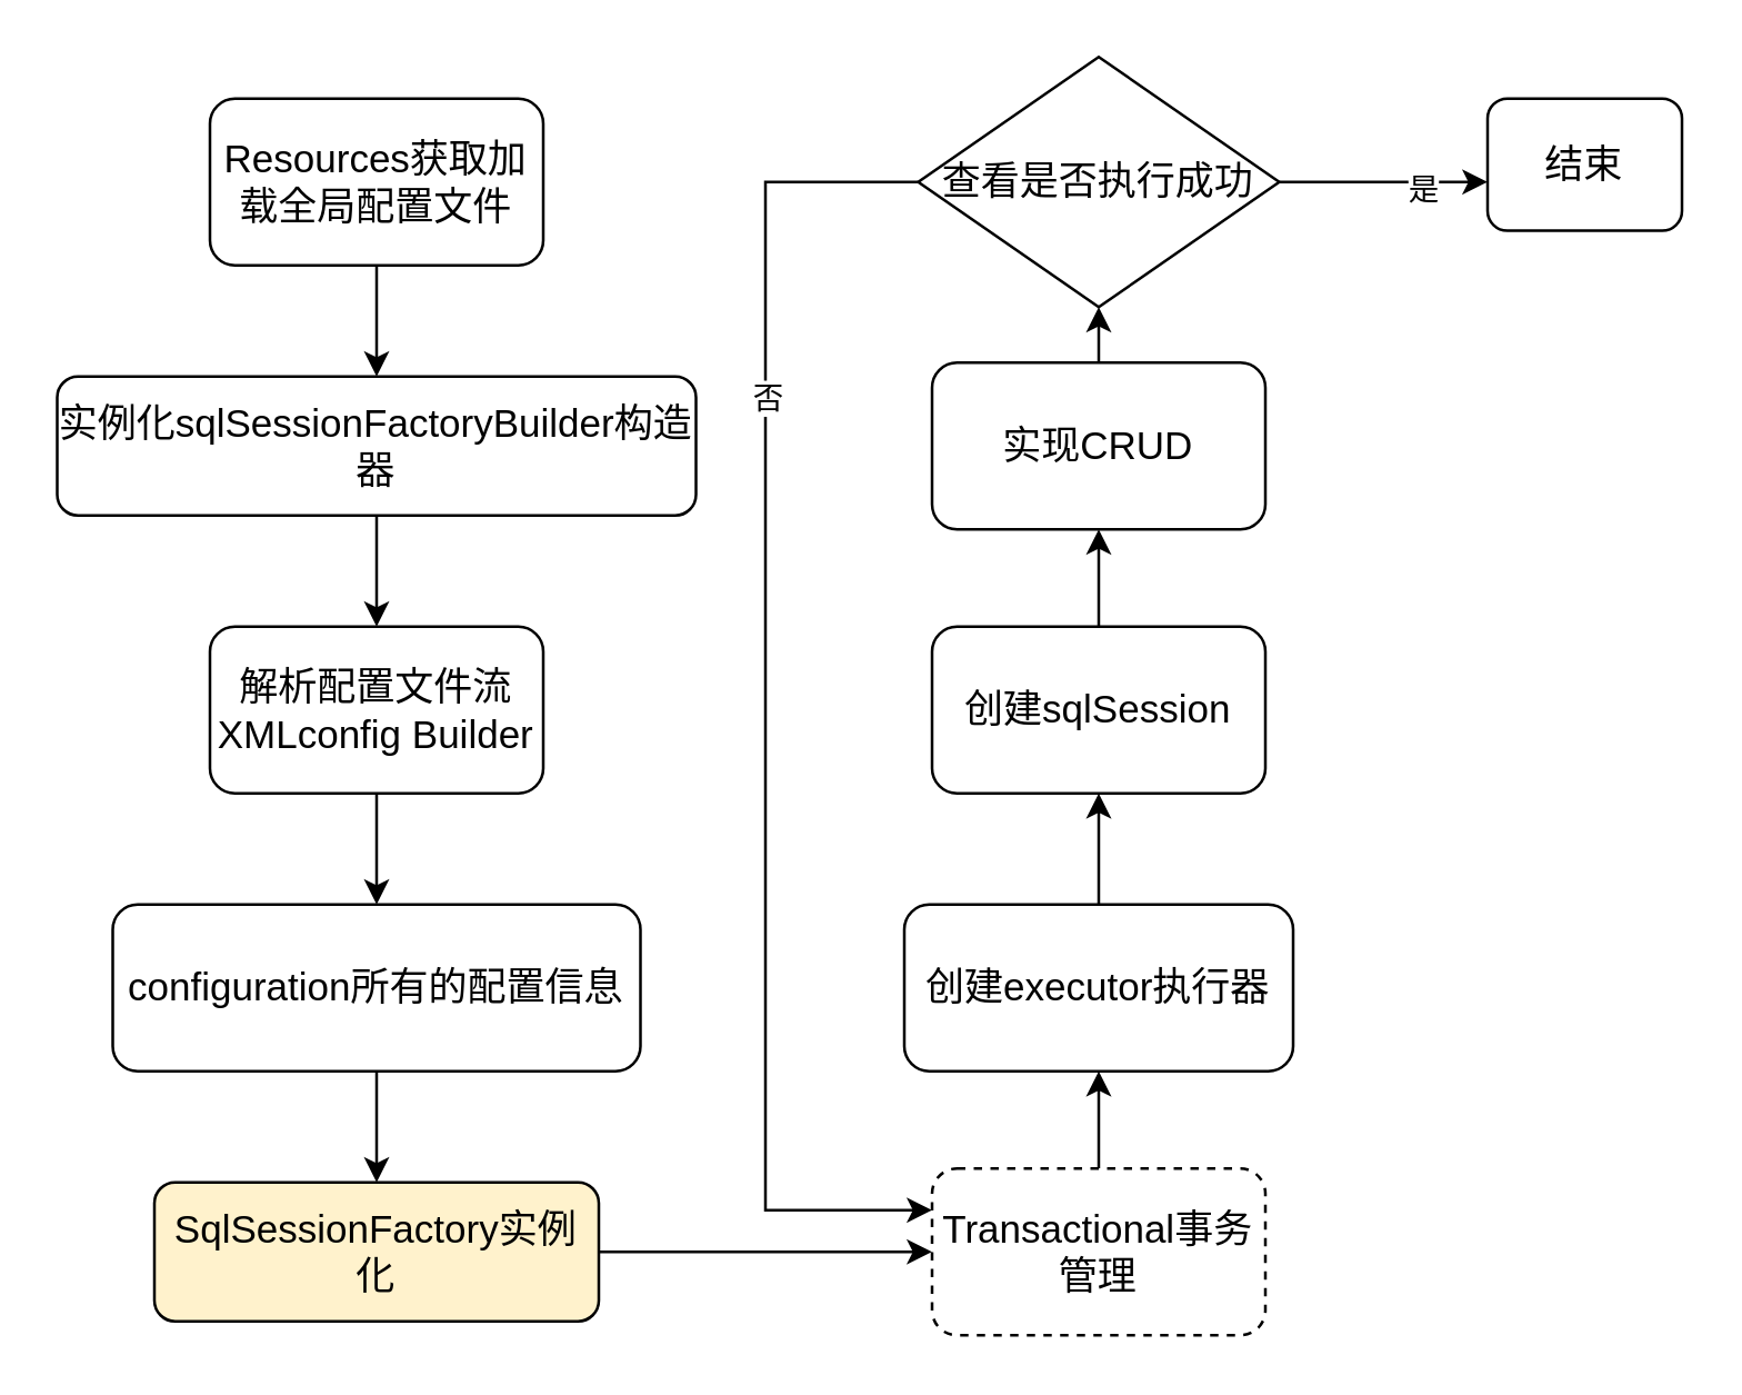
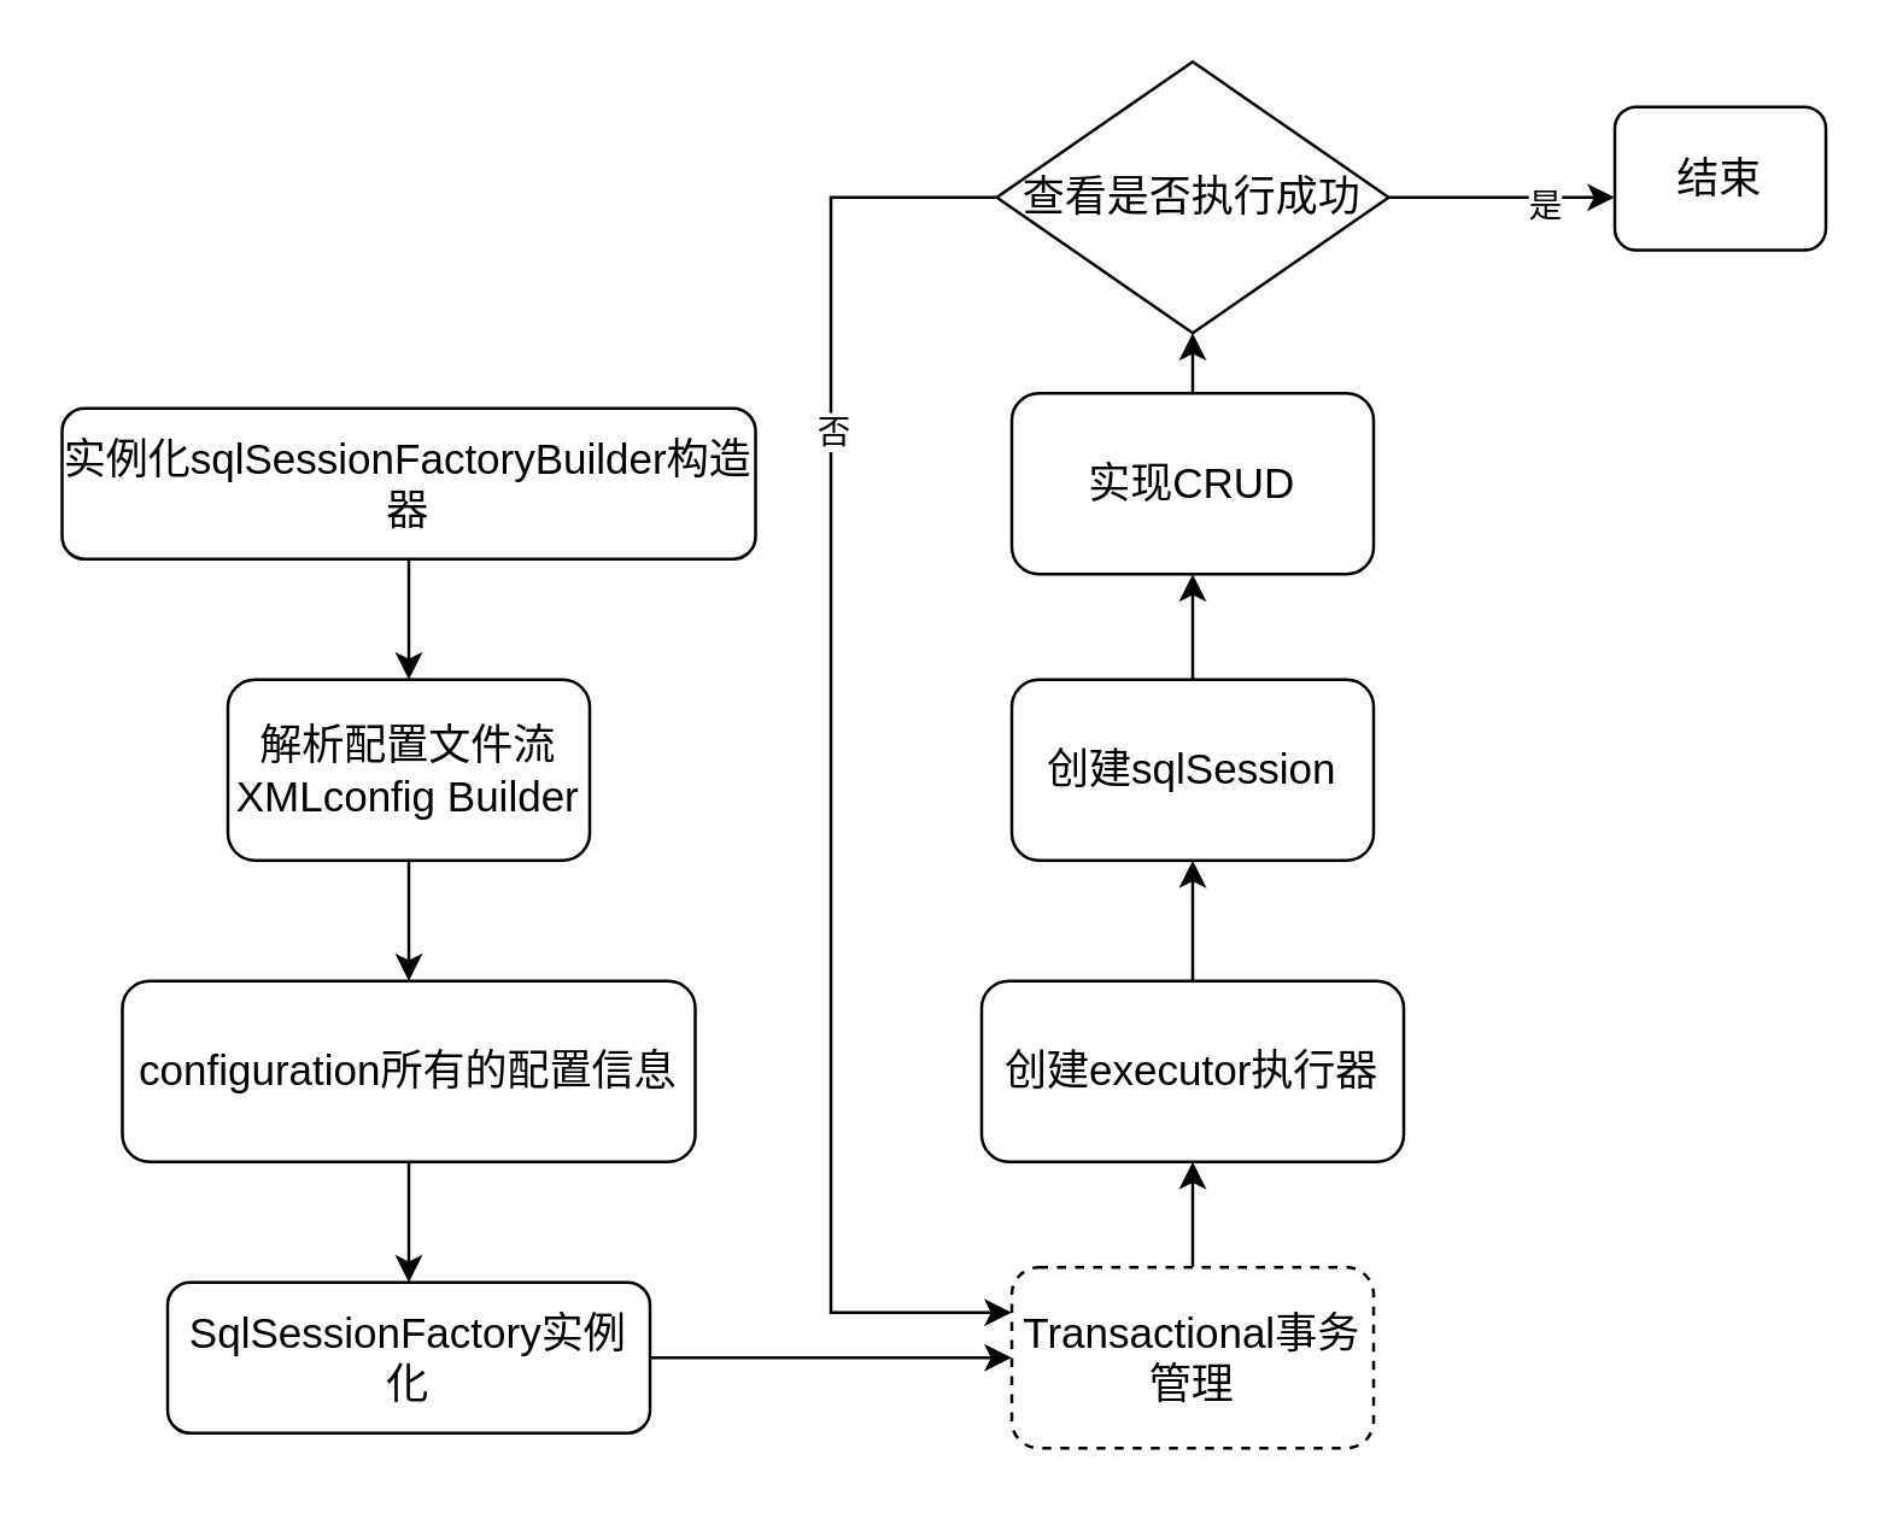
  <mxCell id="0" />
  <mxCell id="1" parent="0" />
- <mxCell id="2" style="edgeStyle=orthogonalEdgeStyle;rounded=0;orthogonalLoop=1;jettySize=auto;html=1;exitX=0.5;exitY=1;exitDx=0;exitDy=0;" edge="1" parent="1" source="3" target="5"><mxGeometry relative="1" as="geometry" /></mxCell>
- <mxCell id="3" value="&lt;font style=&quot;font-size: 14px&quot;&gt;Resources获取加载全局配置文件&lt;/font&gt;" style="rounded=1;whiteSpace=wrap;html=1;" vertex="1" parent="1"><mxGeometry x="75" y="35" width="120" height="60" as="geometry" /></mxCell>
  <mxCell id="4" style="edgeStyle=orthogonalEdgeStyle;rounded=0;orthogonalLoop=1;jettySize=auto;html=1;exitX=0.5;exitY=1;exitDx=0;exitDy=0;" edge="1" parent="1" source="5" target="7"><mxGeometry relative="1" as="geometry" /></mxCell>
  <mxCell id="5" value="&lt;font style=&quot;font-size: 14px&quot;&gt;实例化sqlSessionFactoryBuilder构造器&lt;/font&gt;" style="rounded=1;whiteSpace=wrap;html=1;" vertex="1" parent="1"><mxGeometry x="20" y="135" width="230" height="50" as="geometry" /></mxCell>
  <mxCell id="6" style="edgeStyle=orthogonalEdgeStyle;rounded=0;orthogonalLoop=1;jettySize=auto;html=1;exitX=0.5;exitY=1;exitDx=0;exitDy=0;entryX=0.5;entryY=0;entryDx=0;entryDy=0;" edge="1" parent="1" source="7" target="9"><mxGeometry relative="1" as="geometry" /></mxCell>
  <mxCell id="7" value="&lt;font style=&quot;font-size: 14px&quot;&gt;解析配置文件流XMLconfig Builder&lt;/font&gt;" style="rounded=1;whiteSpace=wrap;html=1;" vertex="1" parent="1"><mxGeometry x="75" y="225" width="120" height="60" as="geometry" /></mxCell>
  <mxCell id="8" style="edgeStyle=orthogonalEdgeStyle;rounded=0;orthogonalLoop=1;jettySize=auto;html=1;exitX=0.5;exitY=1;exitDx=0;exitDy=0;" edge="1" parent="1" source="9" target="11"><mxGeometry relative="1" as="geometry" /></mxCell>
  <mxCell id="9" value="&lt;font style=&quot;font-size: 14px&quot;&gt;configuration所有的配置信息&lt;/font&gt;" style="rounded=1;whiteSpace=wrap;html=1;" vertex="1" parent="1"><mxGeometry x="40" y="325" width="190" height="60" as="geometry" /></mxCell>
  <mxCell id="10" style="edgeStyle=orthogonalEdgeStyle;rounded=0;orthogonalLoop=1;jettySize=auto;html=1;exitX=1;exitY=0.5;exitDx=0;exitDy=0;" edge="1" parent="1" source="11" target="15"><mxGeometry relative="1" as="geometry" /></mxCell>
- <mxCell id="11" value="&lt;font style=&quot;font-size: 14px&quot;&gt;SqlSessionFactory实例化&lt;/font&gt;" style="rounded=1;whiteSpace=wrap;html=1;fillColor=#fff2cc;" vertex="1" parent="1"><mxGeometry x="55" y="425" width="160" height="50" as="geometry" /></mxCell>
+ <mxCell id="11" value="&lt;font style=&quot;font-size: 14px&quot;&gt;SqlSessionFactory实例化&lt;/font&gt;" style="rounded=1;whiteSpace=wrap;html=1;" vertex="1" parent="1"><mxGeometry x="55" y="425" width="160" height="50" as="geometry" /></mxCell>
  <mxCell id="12" style="edgeStyle=orthogonalEdgeStyle;rounded=0;orthogonalLoop=1;jettySize=auto;html=1;exitX=0.5;exitY=0;exitDx=0;exitDy=0;" edge="1" parent="1" source="13" target="17"><mxGeometry relative="1" as="geometry" /></mxCell>
  <mxCell id="13" value="&lt;font style=&quot;font-size: 14px&quot;&gt;创建executor执行器&lt;/font&gt;" style="rounded=1;whiteSpace=wrap;html=1;" vertex="1" parent="1"><mxGeometry x="325" y="325" width="140" height="60" as="geometry" /></mxCell>
  <mxCell id="14" style="edgeStyle=orthogonalEdgeStyle;rounded=0;orthogonalLoop=1;jettySize=auto;html=1;exitX=0.5;exitY=0;exitDx=0;exitDy=0;entryX=0.5;entryY=1;entryDx=0;entryDy=0;" edge="1" parent="1" source="15" target="13"><mxGeometry relative="1" as="geometry" /></mxCell>
  <mxCell id="15" value="&lt;font style=&quot;font-size: 14px&quot;&gt;Transactional事务管理&lt;/font&gt;" style="rounded=1;whiteSpace=wrap;html=1;dashed=1;" vertex="1" parent="1"><mxGeometry x="335" y="420" width="120" height="60" as="geometry" /></mxCell>
  <mxCell id="16" style="edgeStyle=orthogonalEdgeStyle;rounded=0;orthogonalLoop=1;jettySize=auto;html=1;exitX=0.5;exitY=0;exitDx=0;exitDy=0;entryX=0.5;entryY=1;entryDx=0;entryDy=0;" edge="1" parent="1" source="17" target="19"><mxGeometry relative="1" as="geometry" /></mxCell>
  <mxCell id="17" value="&lt;font style=&quot;font-size: 14px&quot;&gt;创建sqlSession&lt;/font&gt;" style="rounded=1;whiteSpace=wrap;html=1;" vertex="1" parent="1"><mxGeometry x="335" y="225" width="120" height="60" as="geometry" /></mxCell>
  <mxCell id="18" style="edgeStyle=orthogonalEdgeStyle;rounded=0;orthogonalLoop=1;jettySize=auto;html=1;exitX=0.5;exitY=0;exitDx=0;exitDy=0;entryX=0.5;entryY=1;entryDx=0;entryDy=0;" edge="1" parent="1" source="19" target="22"><mxGeometry relative="1" as="geometry" /></mxCell>
  <mxCell id="19" value="&lt;font style=&quot;font-size: 14px&quot;&gt;实现CRUD&lt;/font&gt;" style="rounded=1;whiteSpace=wrap;html=1;" vertex="1" parent="1"><mxGeometry x="335" y="130" width="120" height="60" as="geometry" /></mxCell>
  <mxCell id="20" style="edgeStyle=orthogonalEdgeStyle;rounded=0;orthogonalLoop=1;jettySize=auto;html=1;exitX=0;exitY=0.5;exitDx=0;exitDy=0;entryX=0;entryY=0.25;entryDx=0;entryDy=0;" edge="1" parent="1" source="22" target="15"><mxGeometry relative="1" as="geometry"><Array as="points"><mxPoint x="275" y="65" /><mxPoint x="275" y="435" /></Array></mxGeometry></mxCell>
  <mxCell id="21" value="否" style="edgeLabel;html=1;align=center;verticalAlign=middle;resizable=0;points=[];" vertex="1" connectable="0" parent="20"><mxGeometry x="-0.456" relative="1" as="geometry"><mxPoint as="offset" /></mxGeometry></mxCell>
  <mxCell id="22" value="&lt;font style=&quot;font-size: 14px&quot;&gt;查看是否执行成功&lt;/font&gt;" style="rhombus;whiteSpace=wrap;html=1;" vertex="1" parent="1"><mxGeometry x="330" y="20" width="130" height="90" as="geometry" /></mxCell>
  <mxCell id="23" value="&lt;font style=&quot;font-size: 14px&quot;&gt;结束&lt;/font&gt;" style="rounded=1;whiteSpace=wrap;html=1;" vertex="1" parent="1"><mxGeometry x="535" y="35" width="70" height="47.5" as="geometry" /></mxCell>
  <mxCell id="24" style="edgeStyle=orthogonalEdgeStyle;rounded=0;orthogonalLoop=1;jettySize=auto;html=1;exitX=1;exitY=0.5;exitDx=0;exitDy=0;" edge="1" parent="1" source="22" target="23"><mxGeometry relative="1" as="geometry"><mxPoint x="460" y="65" as="sourcePoint" /><mxPoint x="500" y="65" as="targetPoint" /><Array as="points"><mxPoint x="535" y="65" /><mxPoint x="535" y="65" /></Array></mxGeometry></mxCell>
  <mxCell id="25" value="是" style="edgeLabel;html=1;align=center;verticalAlign=middle;resizable=0;points=[];" vertex="1" connectable="0" parent="24"><mxGeometry x="0.362" y="-2" relative="1" as="geometry"><mxPoint as="offset" /></mxGeometry></mxCell>
